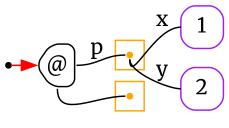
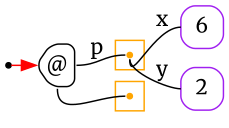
  digraph {
    labeldistance=0
    nodesep=.175
    rankdir=LR
    ranksep=.175
    fontname=Merriweather
    node [color=orange fixedsize=true orientation=90 shape=point fontname=Merriweather]
    edge [arrowhead=none arrowtail=none headport=w tailport=s fontname=Merriweather]
    ndcluster_nd107
    ndcluster_nd52
    nd1 [color="" orientation=""]
    n4 [color="#000000" height=.4 label="@" shape=house style=rounded width=.4]
-   n5 [color=purple height=.4 label=1 shape=square style=rounded width=.4]
+   n5 [color=purple height=.4 label=6 shape=square style=rounded width=.4]
    n6 [color=purple height=.4 label=2 shape=square style=rounded width=.4]
    subgraph cluster_1 {
      color=orange
      style=fill
      ndcluster_nd107
    }
    subgraph cluster_2 {
      color=orange
      style=fill
      ndcluster_nd52
    }
    ndcluster_nd107 -> n5 [label=x]
    ndcluster_nd107 -> n6 [label=y]
    nd1 -> n4 [arrowhead=normal color=red tailport=e]
    n4 -> ndcluster_nd107 [label=p tailport=e]
    n4 -> ndcluster_nd52
  }
